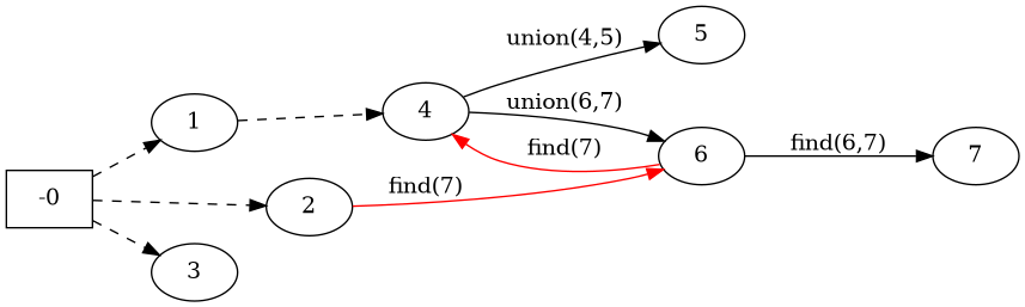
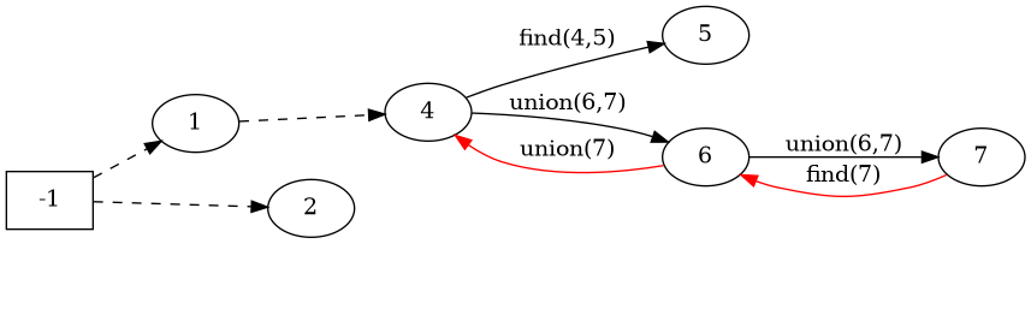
  digraph {
    rankdir=LR
-   n1 [label=-0 shape=cricle]
+   n1 [label=-1 shape=cricle]
    1
    2
-   3
    4
    5
    6
    7
    n1 -> 1 [style=dashed]
    n1 -> 2 [style=dashed]
-   n1 -> 3 [style=dashed]
    1 -> 4 [style=dashed]
-   4 -> 5 [label=" union(4,5) "]
+   4 -> 5 [label=" find(4,5) "]
    4 -> 6 [label=" union(6,7) "]
-   6 -> 4 [color=red label=" find(7) "]
-   6 -> 7 [label=" find(6,7) "]
-   2 -> 6 [color=red label=" find(7) "]
+   6 -> 4 [color=red label=" union(7) "]
+   6 -> 7 [label=" union(6,7) "]
+   7 -> 6 [color=red label=" find(7) "]
  }
